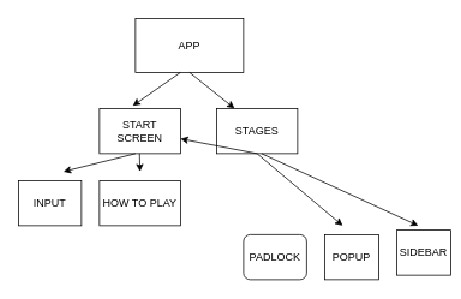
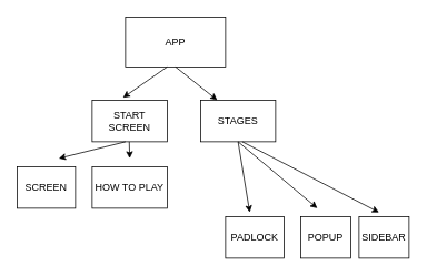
  <mxCell id="0" />
  <mxCell id="1" parent="0" />
  <mxCell id="2" value="APP" style="rounded=0;whiteSpace=wrap;html=1;" vertex="1" parent="1"><mxGeometry x="150" y="20" width="120" height="60" as="geometry" /></mxCell>
  <mxCell id="3" value="START&lt;br&gt;SCREEN" style="rounded=0;whiteSpace=wrap;html=1;" vertex="1" parent="1"><mxGeometry x="110" y="120" width="90" height="50" as="geometry" /></mxCell>
  <mxCell id="4" value="STAGES" style="rounded=0;whiteSpace=wrap;html=1;" vertex="1" parent="1"><mxGeometry x="240" y="120" width="90" height="50" as="geometry" /></mxCell>
  <mxCell id="5" value="HOW TO PLAY" style="rounded=0;whiteSpace=wrap;html=1;" vertex="1" parent="1"><mxGeometry x="110" y="200" width="90" height="50" as="geometry" /></mxCell>
- <mxCell id="6" value="PADLOCK" style="whiteSpace=wrap;html=1;rounded=1;" vertex="1" parent="1"><mxGeometry x="270" y="260" width="70" height="50" as="geometry" /></mxCell>
+ <mxCell id="6" value="PADLOCK" style="rounded=0;whiteSpace=wrap;html=1;" vertex="1" parent="1"><mxGeometry x="270" y="260" width="70" height="50" as="geometry" /></mxCell>
  <mxCell id="7" value="POPUP" style="rounded=0;whiteSpace=wrap;html=1;" vertex="1" parent="1"><mxGeometry x="360" y="260" width="60" height="50" as="geometry" /></mxCell>
- <mxCell id="8" value="SIDEBAR" style="rounded=0;whiteSpace=wrap;html=1;" vertex="1" parent="1"><mxGeometry x="440" y="255" width="60" height="50" as="geometry" /></mxCell>
- <mxCell id="9" value="INPUT" style="rounded=0;whiteSpace=wrap;html=1;" vertex="1" parent="1"><mxGeometry x="20" y="200" width="70" height="50" as="geometry" /></mxCell>
+ <mxCell id="8" value="SIDEBAR" style="rounded=0;whiteSpace=wrap;html=1;" vertex="1" parent="1"><mxGeometry x="430" y="260" width="60" height="50" as="geometry" /></mxCell>
+ <mxCell id="9" value="SCREEN" style="rounded=0;whiteSpace=wrap;html=1;" vertex="1" parent="1"><mxGeometry x="20" y="200" width="70" height="50" as="geometry" /></mxCell>
  <mxCell id="10" value="" style="endArrow=classic;html=1;" edge="1" parent="1"><mxGeometry width="50" height="50" relative="1" as="geometry"><mxPoint x="210" y="80" as="sourcePoint" /><mxPoint x="260" y="120" as="targetPoint" /></mxGeometry></mxCell>
  <mxCell id="11" value="" style="endArrow=classic;html=1;entryX=0.411;entryY=-0.06;entryDx=0;entryDy=0;entryPerimeter=0;" edge="1" parent="1" target="3"><mxGeometry width="50" height="50" relative="1" as="geometry"><mxPoint x="200" y="80" as="sourcePoint" /><mxPoint x="270" y="110" as="targetPoint" /></mxGeometry></mxCell>
  <mxCell id="12" value="" style="endArrow=classic;html=1;entryX=0.4;entryY=-0.1;entryDx=0;entryDy=0;entryPerimeter=0;" edge="1" parent="1" target="8"><mxGeometry width="50" height="50" relative="1" as="geometry"><mxPoint x="290" y="170" as="sourcePoint" /><mxPoint x="460" y="250" as="targetPoint" /></mxGeometry></mxCell>
  <mxCell id="13" value="" style="endArrow=classic;html=1;exitX=0.5;exitY=1;exitDx=0;exitDy=0;" edge="1" parent="1" source="4"><mxGeometry width="50" height="50" relative="1" as="geometry"><mxPoint x="300" y="180" as="sourcePoint" /><mxPoint x="380" y="250" as="targetPoint" /></mxGeometry></mxCell>
- <mxCell id="14" value="" style="endArrow=classic;html=1;exitX=0.5;exitY=1;exitDx=0;exitDy=0;" edge="1" parent="1" source="4" target="3"><mxGeometry width="50" height="50" relative="1" as="geometry"><mxPoint x="295" y="180" as="sourcePoint" /><mxPoint x="390" y="260" as="targetPoint" /></mxGeometry></mxCell>
+ <mxCell id="14" value="" style="endArrow=classic;html=1;exitX=0.5;exitY=1;exitDx=0;exitDy=0;entryX=0.414;entryY=-0.1;entryDx=0;entryDy=0;entryPerimeter=0;" edge="1" parent="1" source="4" target="6"><mxGeometry width="50" height="50" relative="1" as="geometry"><mxPoint x="295" y="180" as="sourcePoint" /><mxPoint x="390" y="260" as="targetPoint" /></mxGeometry></mxCell>
  <mxCell id="15" value="" style="endArrow=classic;html=1;exitX=0.5;exitY=1;exitDx=0;exitDy=0;" edge="1" parent="1"><mxGeometry width="50" height="50" relative="1" as="geometry"><mxPoint x="154.51" y="170" as="sourcePoint" /><mxPoint x="155" y="190" as="targetPoint" /></mxGeometry></mxCell>
  <mxCell id="16" value="" style="endArrow=classic;html=1;" edge="1" parent="1"><mxGeometry width="50" height="50" relative="1" as="geometry"><mxPoint x="150" y="170" as="sourcePoint" /><mxPoint x="70" y="190" as="targetPoint" /></mxGeometry></mxCell>
